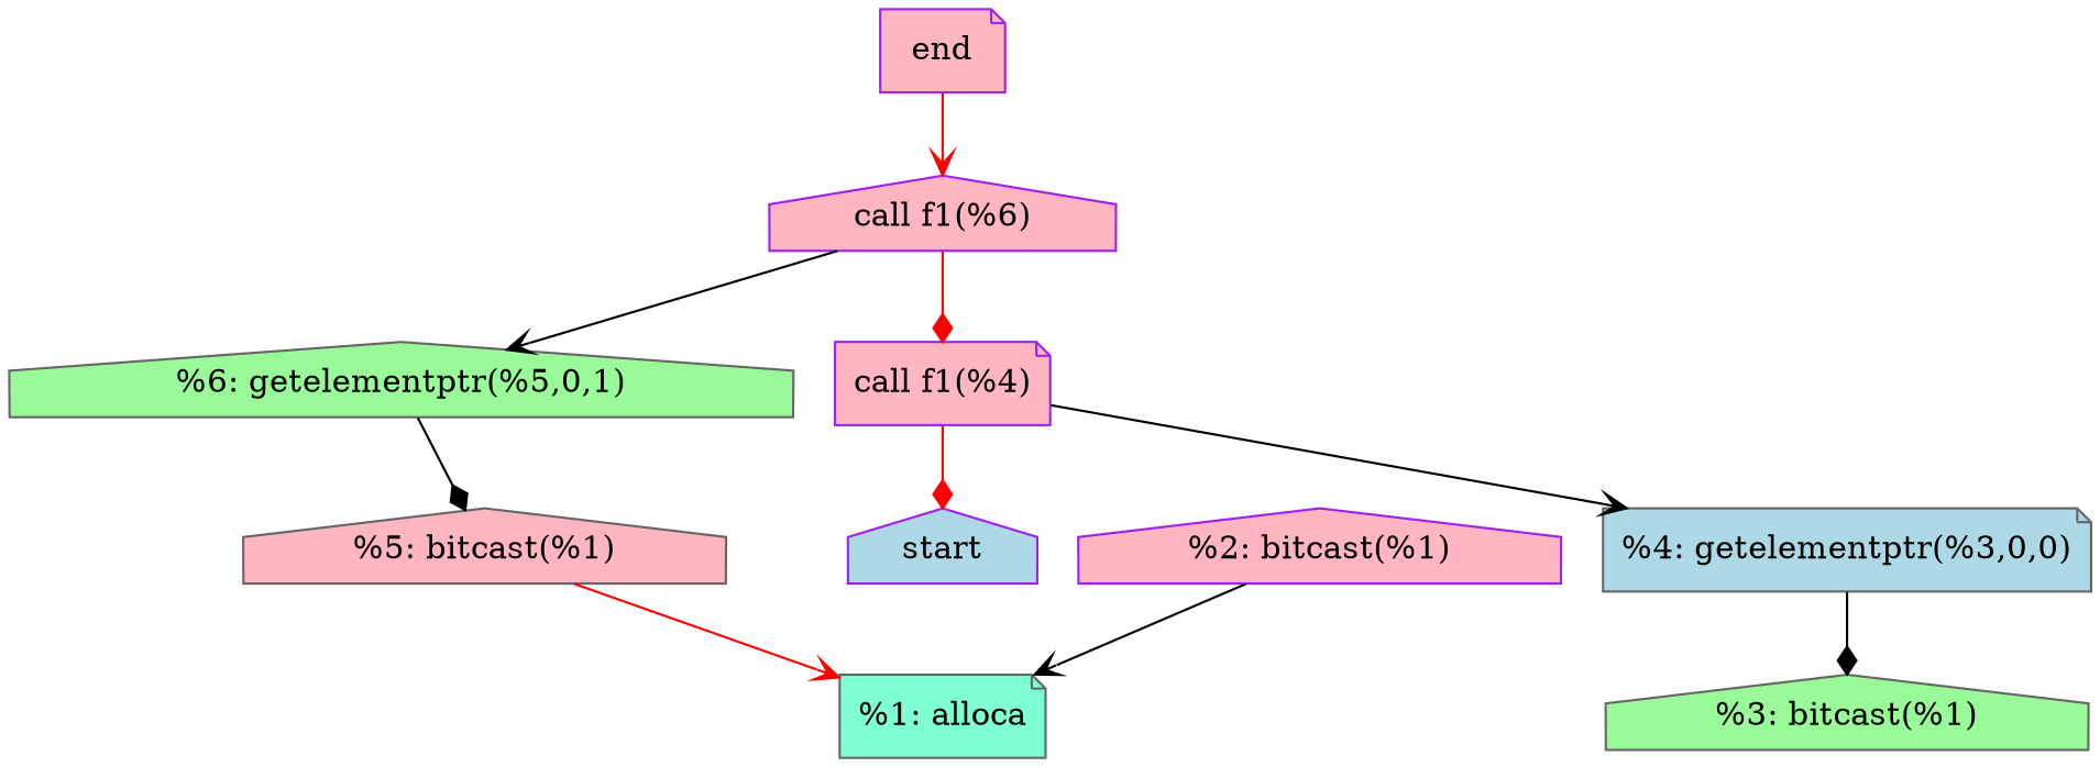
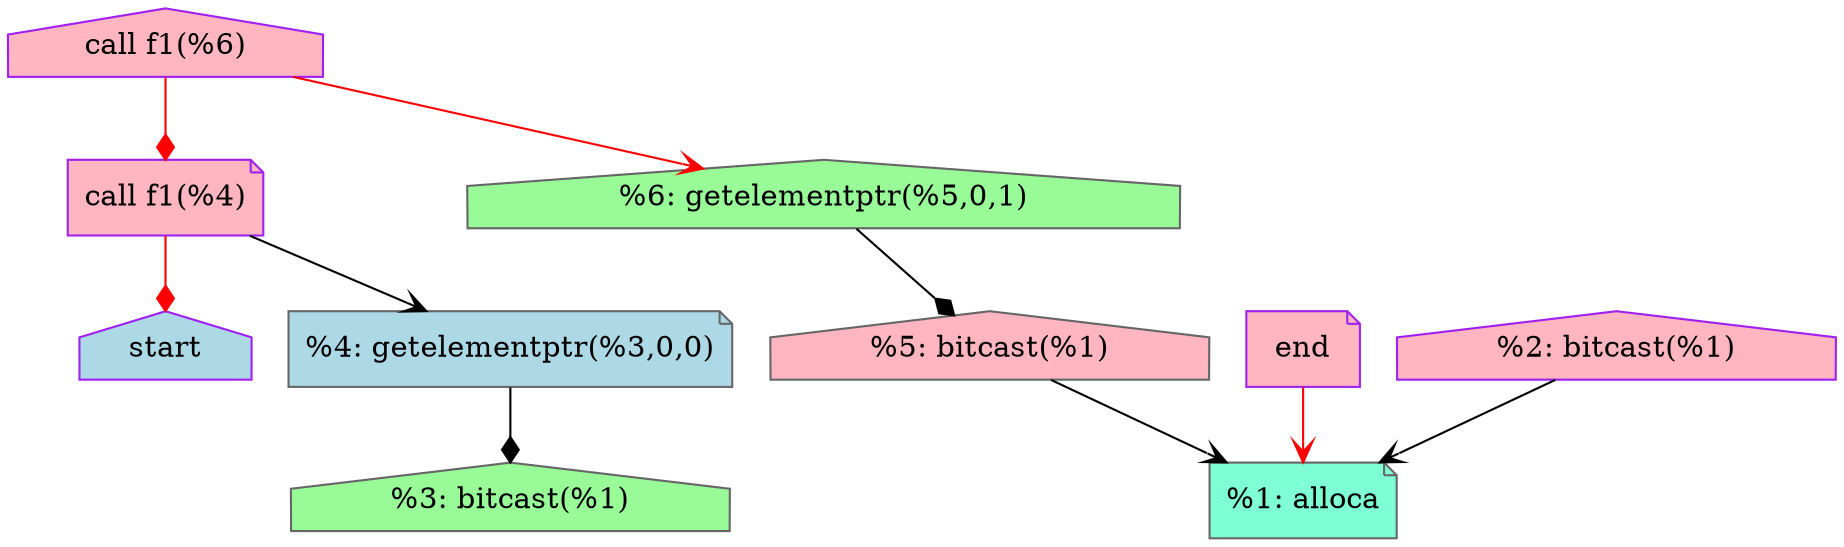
  digraph {
    node [color=purple fillcolor=lightpink shape=house style=filled]
    edge [arrowhead=vee]
    n1 [fillcolor=lightblue label=start]
    n2 [label=end shape=note]
    n3 [label="call f1(%6)"]
    n4 [label="call f1(%4)" shape=note]
    n5 [color=gray40 fillcolor=palegreen label="%6: getelementptr(%5,0,1)"]
    n6 [color=gray40 fillcolor=aquamarine label="%1: alloca" shape=note]
    n7 [label="%2: bitcast(%1)"]
    n8 [color=gray40 fillcolor=palegreen label="%3: bitcast(%1)"]
    n9 [color=gray40 fillcolor=lightblue label="%4: getelementptr(%3,0,0)" shape=note]
    n10 [color=gray40 label="%5: bitcast(%1)"]
-   n2 -> n3 [color=red weight=100]
+   n2 -> n6 [color=red weight=100]
    n3 -> n4 [arrowhead=diamond color=red weight=100]
-   n3 -> n5
+   n3 -> n5 [color=red]
    n4 -> n1 [arrowhead=diamond color=red weight=100]
    n4 -> n9
    n5 -> n10 [arrowhead=diamond]
    n7 -> n6
    n9 -> n8 [arrowhead=diamond]
-   n10 -> n6 [color=red]
+   n10 -> n6
  }
